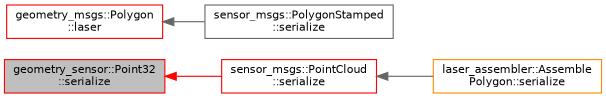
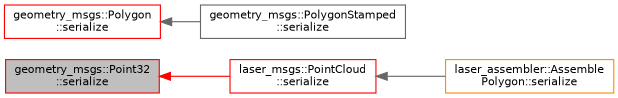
  digraph {
    rankdir=LR
    node [color=red fillcolor=white fontname=Helvetica fontsize=10 shape=record style=filled]
    edge [color=gray40 dir=back fontname=Helvetica fontsize=10 labelfontname=Helvetica labelfontsize=10 style=solid]
-   n1 [fillcolor=grey75 fontcolor=black height=0.2 label="geometry_sensor::Point32\l::serialize" width=0.4]
-   n2 [height=0.2 label="sensor_msgs::PointCloud\l::serialize" width=0.4]
+   n1 [fillcolor=grey75 fontcolor=black height=0.2 label="geometry_msgs::Point32\l::serialize" width=0.4]
+   n2 [height=0.2 label="laser_msgs::PointCloud\l::serialize" width=0.4]
    n3 [color=darkorange height=0.2 label="laser_assembler::Assemble\lPolygon::serialize" width=0.4]
-   n4 [height=0.2 label="geometry_msgs::Polygon\l::laser" width=0.4]
-   n5 [color=gray40 height=0.2 label="sensor_msgs::PolygonStamped\l::serialize" width=0.4]
+   n4 [height=0.2 label="geometry_msgs::Polygon\l::serialize" width=0.4]
+   n5 [color=gray40 height=0.2 label="geometry_msgs::PolygonStamped\l::serialize" width=0.4]
    n1 -> n2 [color=red]
    n2 -> n3
    n4 -> n5
  }
